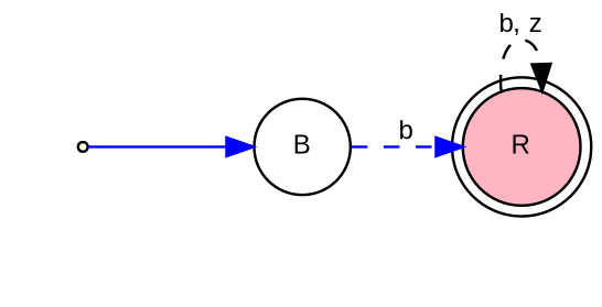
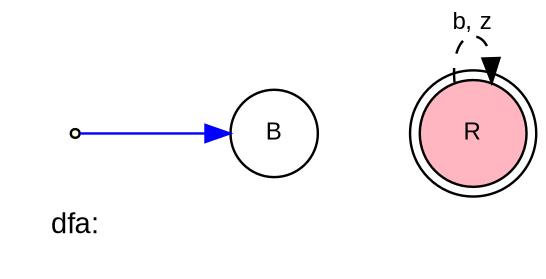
  digraph {
    rankdir=LR
    node [fillcolor=white fontname=Arial fontsize=10 shape=circle style=filled]
    edge [color=blue style=dashed fontname=Arial fontsize=10]
+   "dfa:" [fontsize=12 shape=none]
    START [fillcolor=lightyellow shape=point]
    B [peripheries=1]
    R [fillcolor=lightpink peripheries=2]
    START -> B [style=solid fontname="" fontsize=""]
-   B -> R [label=b]
    R -> R [label="b, z" color=black]
  }
